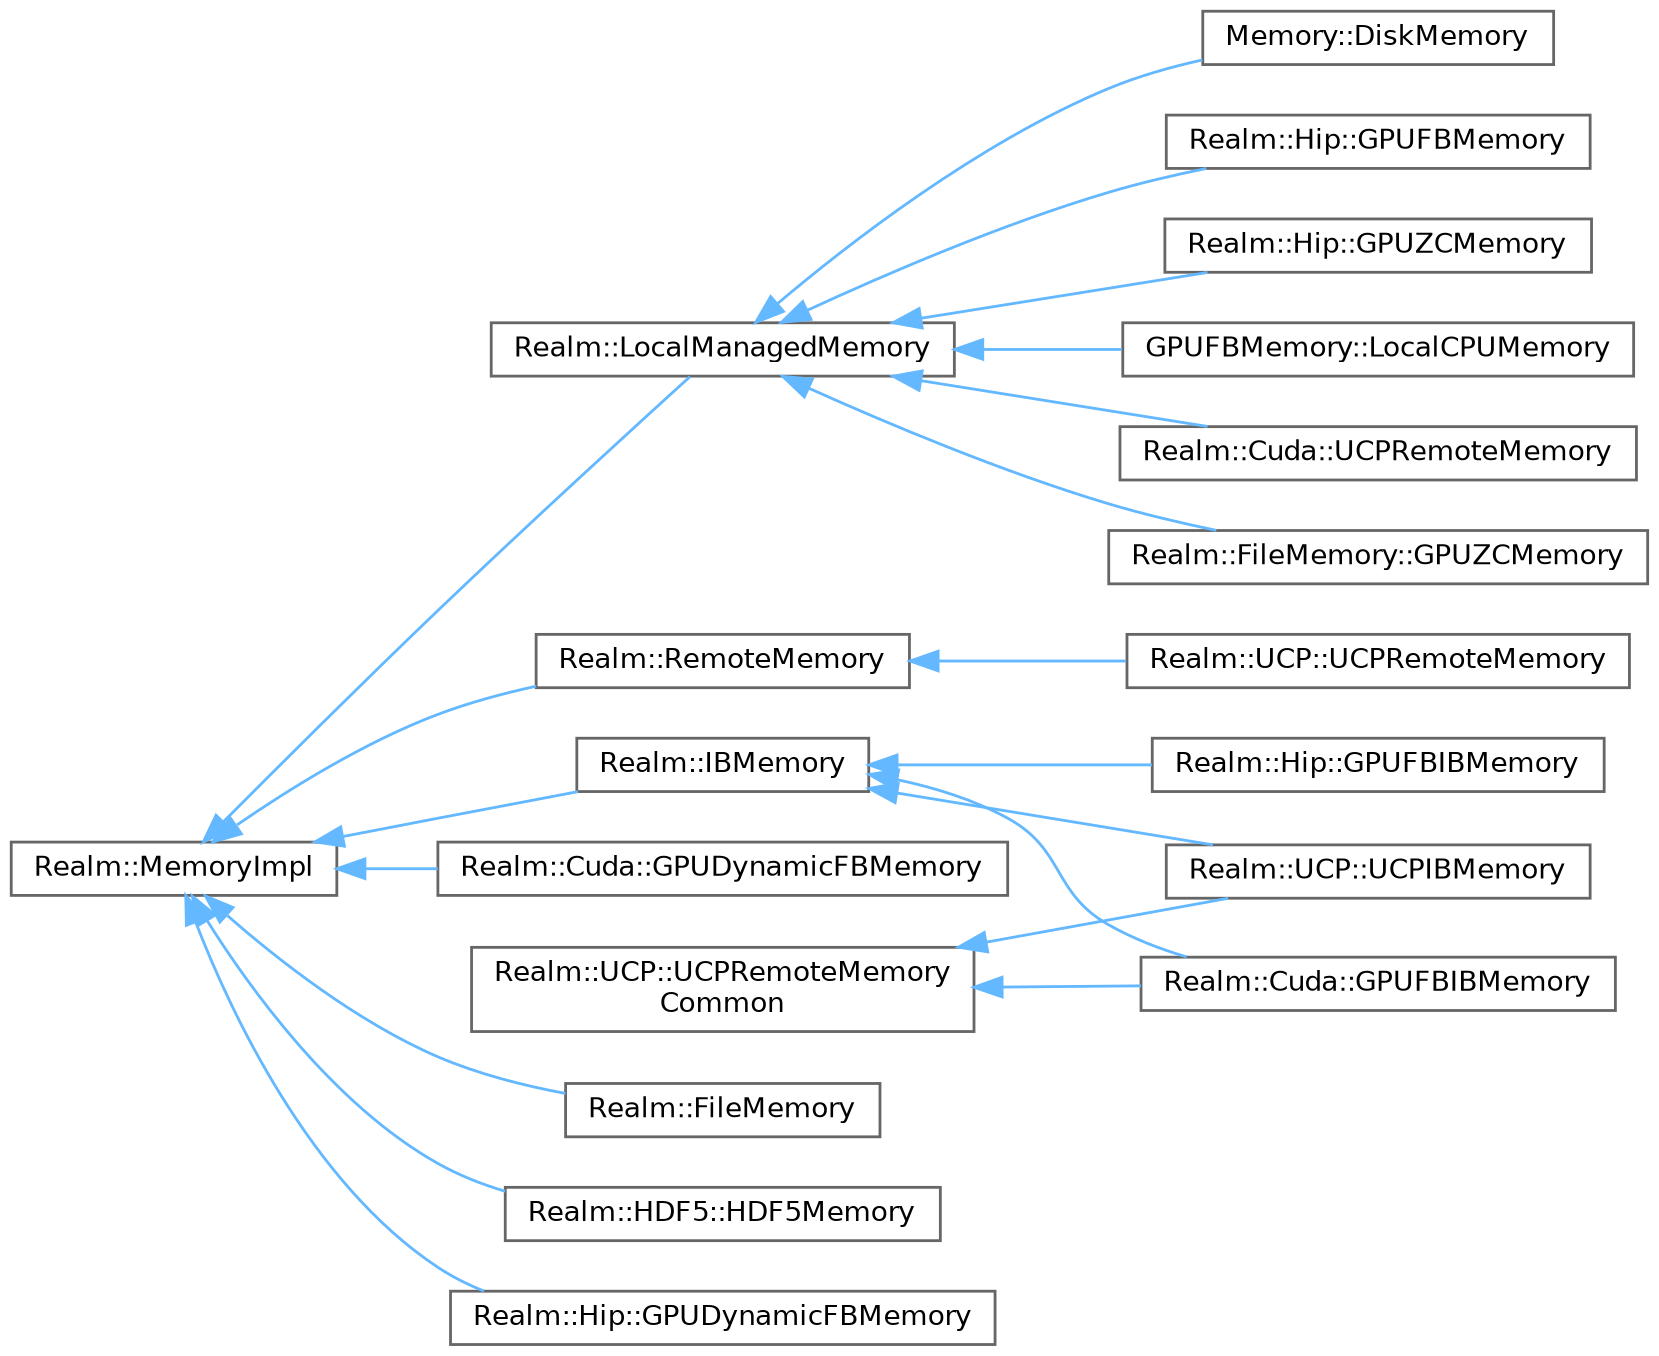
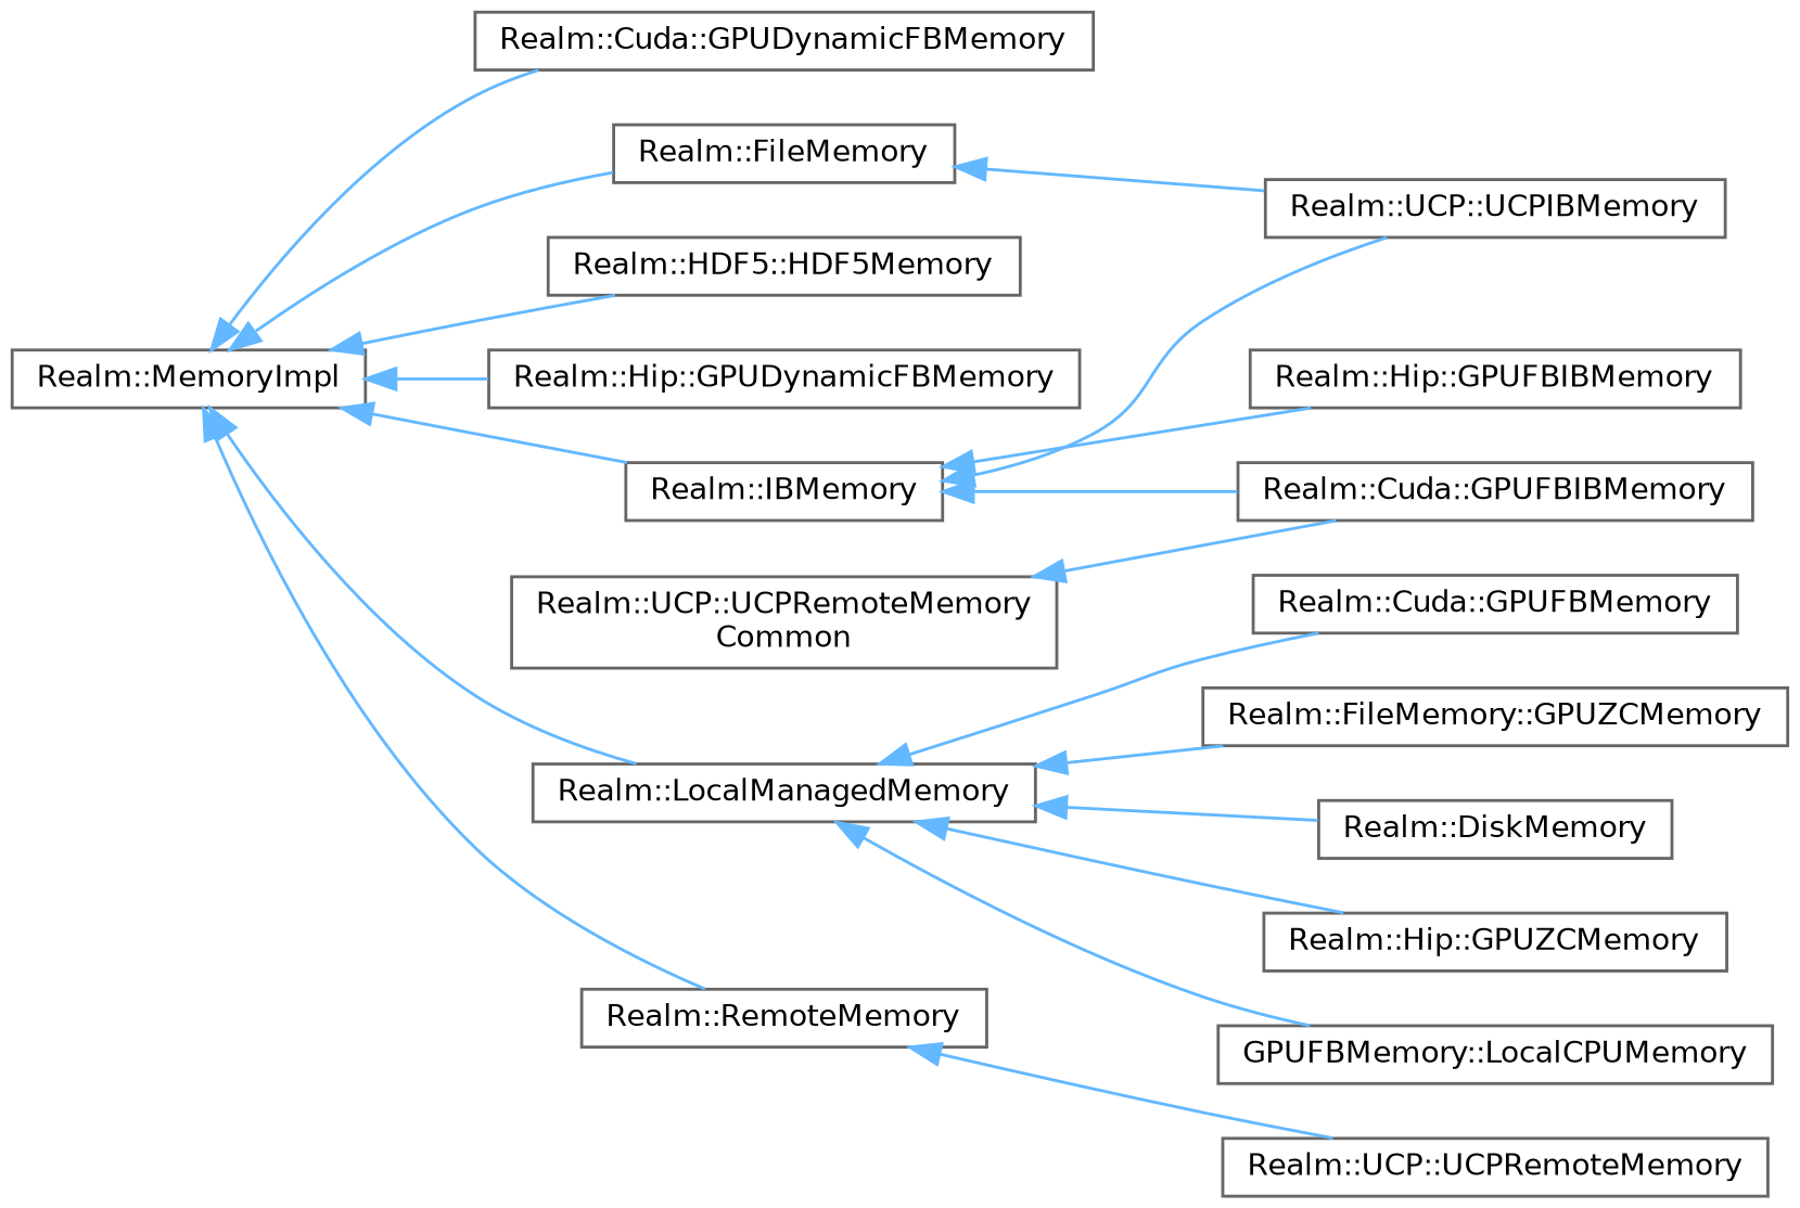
  digraph {
    rankdir=LR
    node [color=grey40 fillcolor=white fontname=Helvetica fontsize=10 shape=box style=filled]
    edge [color=steelblue1 dir=back fontname=Helvetica fontsize=10 labelfontname=Helvetica labelfontsize=10 style=solid]
    n1 [height=0.2 label="Realm::MemoryImpl" width=0.4]
    n2 [height=0.2 label="Realm::Cuda::GPUDynamicFBMemory" width=0.4]
    n3 [height=0.2 label="Realm::FileMemory" width=0.4]
    n4 [height=0.2 label="Realm::HDF5::HDF5Memory" width=0.4]
    n5 [height=0.2 label="Realm::Hip::GPUDynamicFBMemory" width=0.4]
    n6 [height=0.2 label="Realm::IBMemory" width=0.4]
    n7 [height=0.2 label="Realm::LocalManagedMemory" width=0.4]
    n8 [height=0.2 label="Realm::RemoteMemory" width=0.4]
    n9 [height=0.2 label="Realm::Cuda::GPUFBIBMemory" width=0.4]
    n10 [height=0.2 label="Realm::Hip::GPUFBIBMemory" width=0.4]
    n11 [height=0.2 label="Realm::UCP::UCPIBMemory" width=0.4]
-   n12 [height=0.2 label="Realm::Cuda::UCPRemoteMemory" width=0.4]
+   n12 [height=0.2 label="Realm::Cuda::GPUFBMemory" width=0.4]
    n13 [height=0.2 label="Realm::FileMemory::GPUZCMemory" width=0.4]
-   n14 [height=0.2 label="Memory::DiskMemory" width=0.4]
-   n15 [height=0.2 label="Realm::Hip::GPUFBMemory" width=0.4]
+   n14 [height=0.2 label="Realm::DiskMemory" width=0.4]
    n16 [height=0.2 label="Realm::Hip::GPUZCMemory" width=0.4]
    n17 [height=0.2 label="GPUFBMemory::LocalCPUMemory" width=0.4]
    n18 [height=0.2 label="Realm::UCP::UCPRemoteMemory" width=0.4]
    n19 [height=0.2 label="Realm::UCP::UCPRemoteMemory\lCommon" width=0.4]
    n1 -> n2
    n1 -> n3
    n1 -> n4
    n1 -> n5
    n1 -> n6
    n1 -> n7
    n1 -> n8
    n6 -> n9
    n6 -> n10
    n6 -> n11
    n7 -> n12
    n7 -> n13
    n7 -> n14
-   n7 -> n15
    n7 -> n16
    n7 -> n17
    n8 -> n18
    n19 -> n9
-   n19 -> n11
+   n3 -> n11
  }
